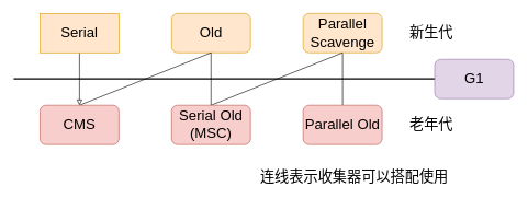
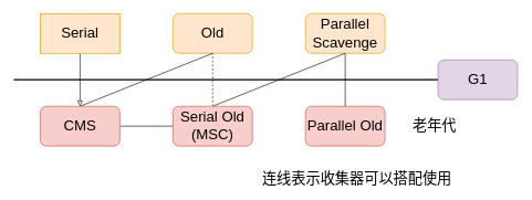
  <mxCell id="0" />
  <mxCell id="1" parent="0" />
  <mxCell id="2" style="edgeStyle=orthogonalEdgeStyle;rounded=0;orthogonalLoop=1;jettySize=auto;html=1;exitX=0.5;exitY=1;exitDx=0;exitDy=0;strokeWidth=1;fontSize=22;endArrow=block;endFill=0;" edge="1" parent="1" source="3" target="9"><mxGeometry relative="1" as="geometry" /></mxCell>
  <mxCell id="3" value="Serial" style="whiteSpace=wrap;html=1;fontSize=22;fillColor=#ffe6cc;strokeColor=#d79b00;rounded=0;" vertex="1" parent="1"><mxGeometry x="60" y="20" width="120" height="60" as="geometry" /></mxCell>
  <mxCell id="4" value="Old" style="rounded=1;whiteSpace=wrap;html=1;fontSize=22;fillColor=#ffe6cc;strokeColor=#d79b00;" vertex="1" parent="1"><mxGeometry x="260" y="20" width="120" height="60" as="geometry" /></mxCell>
  <mxCell id="5" style="edgeStyle=none;rounded=0;orthogonalLoop=1;jettySize=auto;html=1;exitX=0.5;exitY=1;exitDx=0;exitDy=0;endArrow=none;endFill=0;strokeWidth=1;fontSize=22;" edge="1" parent="1" source="6" target="13"><mxGeometry relative="1" as="geometry" /></mxCell>
  <mxCell id="6" value="Parallel Scavenge" style="rounded=1;whiteSpace=wrap;html=1;fontSize=22;fillColor=#ffe6cc;strokeColor=#d79b00;" vertex="1" parent="1"><mxGeometry x="460" y="20" width="120" height="60" as="geometry" /></mxCell>
  <mxCell id="7" style="edgeStyle=none;rounded=0;orthogonalLoop=1;jettySize=auto;html=1;exitX=0.5;exitY=0;exitDx=0;exitDy=0;entryX=0.5;entryY=1;entryDx=0;entryDy=0;endArrow=none;endFill=0;strokeWidth=1;fontSize=22;" edge="1" parent="1" source="9" target="4"><mxGeometry relative="1" as="geometry" /></mxCell>
+ <mxCell id="8" style="edgeStyle=none;rounded=0;orthogonalLoop=1;jettySize=auto;html=1;exitX=1;exitY=0.5;exitDx=0;exitDy=0;endArrow=none;endFill=0;strokeWidth=1;fontSize=22;" edge="1" parent="1" source="9" target="12"><mxGeometry relative="1" as="geometry" /></mxCell>
  <mxCell id="9" value="CMS" style="rounded=1;whiteSpace=wrap;html=1;fontSize=22;fillColor=#f8cecc;strokeColor=#b85450;" vertex="1" parent="1"><mxGeometry x="60" y="160" width="120" height="60" as="geometry" /></mxCell>
- <mxCell id="10" style="edgeStyle=none;rounded=0;orthogonalLoop=1;jettySize=auto;html=1;exitX=0.5;exitY=0;exitDx=0;exitDy=0;endArrow=none;endFill=0;strokeWidth=1;fontSize=22;" edge="1" parent="1" source="12" target="4"><mxGeometry relative="1" as="geometry" /></mxCell>
+ <mxCell id="10" style="edgeStyle=none;rounded=0;orthogonalLoop=1;jettySize=auto;html=1;exitX=0.5;exitY=0;exitDx=0;exitDy=0;endArrow=none;endFill=0;strokeWidth=1;fontSize=22;dashed=1;" edge="1" parent="1" source="12" target="4"><mxGeometry relative="1" as="geometry" /></mxCell>
  <mxCell id="11" style="edgeStyle=none;rounded=0;orthogonalLoop=1;jettySize=auto;html=1;exitX=0.5;exitY=0;exitDx=0;exitDy=0;entryX=0.5;entryY=1;entryDx=0;entryDy=0;endArrow=none;endFill=0;strokeWidth=1;fontSize=22;" edge="1" parent="1" source="12" target="6"><mxGeometry relative="1" as="geometry" /></mxCell>
  <mxCell id="12" value="Serial Old (MSC)" style="rounded=1;whiteSpace=wrap;html=1;fontSize=22;fillColor=#f8cecc;strokeColor=#b85450;" vertex="1" parent="1"><mxGeometry x="260" y="160" width="120" height="60" as="geometry" /></mxCell>
  <mxCell id="13" value="Parallel Old" style="rounded=1;whiteSpace=wrap;html=1;fontSize=22;fillColor=#f8cecc;strokeColor=#b85450;" vertex="1" parent="1"><mxGeometry x="460" y="160" width="120" height="60" as="geometry" /></mxCell>
  <mxCell id="14" value="" style="endArrow=none;html=1;fontSize=22;strokeWidth=2;" edge="1" parent="1"><mxGeometry width="50" height="50" relative="1" as="geometry"><mxPoint x="20" y="120" as="sourcePoint" /><mxPoint x="780" y="120" as="targetPoint" /></mxGeometry></mxCell>
  <mxCell id="15" value="G1" style="rounded=1;whiteSpace=wrap;html=1;fontSize=22;fillColor=#e1d5e7;strokeColor=#9673a6;" vertex="1" parent="1"><mxGeometry x="660" y="90" width="120" height="60" as="geometry" /></mxCell>
- <mxCell id="16" value="新生代" style="text;html=1;strokeColor=none;fillColor=none;align=center;verticalAlign=middle;whiteSpace=wrap;rounded=0;fontSize=22;" vertex="1" parent="1"><mxGeometry x="620" y="40" width="70" height="20" as="geometry" /></mxCell>
  <mxCell id="17" value="老年代" style="text;html=1;strokeColor=none;fillColor=none;align=center;verticalAlign=middle;whiteSpace=wrap;rounded=0;fontSize=22;" vertex="1" parent="1"><mxGeometry x="620" y="180" width="70" height="20" as="geometry" /></mxCell>
  <mxCell id="18" value="连线表示收集器可以搭配使用" style="text;html=1;strokeColor=none;fillColor=none;align=center;verticalAlign=middle;whiteSpace=wrap;rounded=0;fontSize=22;" vertex="1" parent="1"><mxGeometry x="393" y="260" width="290" height="20" as="geometry" /></mxCell>
